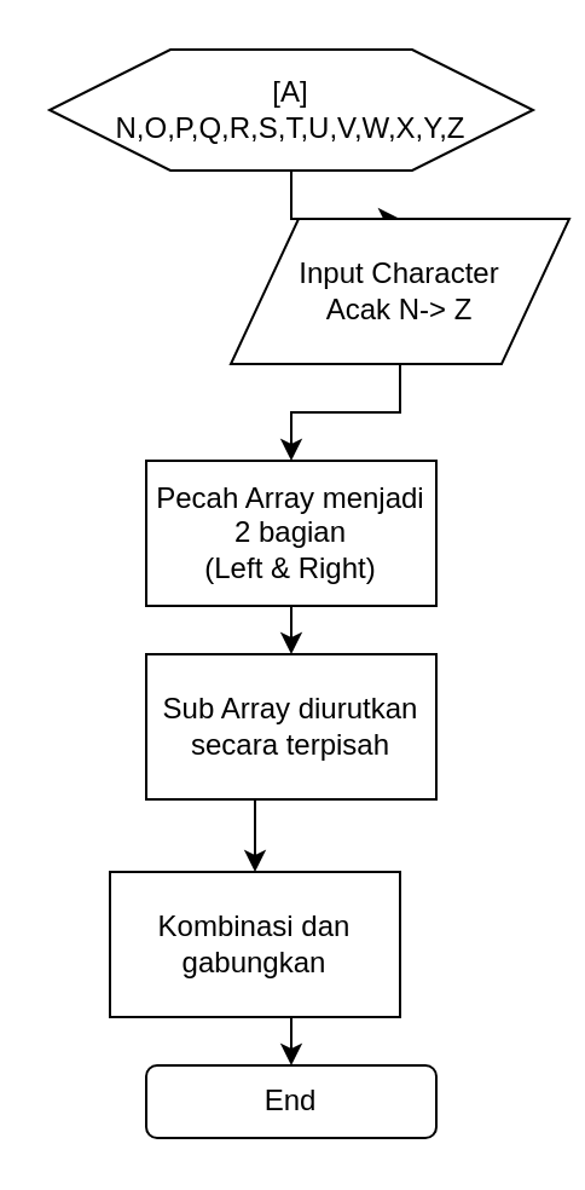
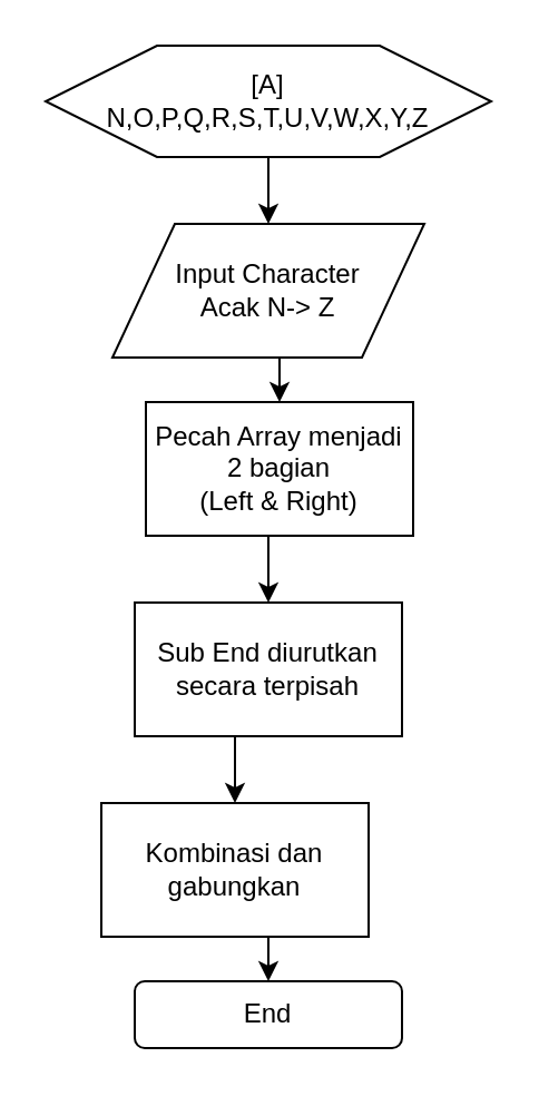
  <mxCell id="0" />
  <mxCell id="1" parent="0" />
  <mxCell id="2" style="edgeStyle=orthogonalEdgeStyle;rounded=0;orthogonalLoop=1;jettySize=auto;html=1;exitX=0.5;exitY=1;exitDx=0;exitDy=0;entryX=0.5;entryY=0;entryDx=0;entryDy=0;" parent="1" source="3" target="5" edge="1"><mxGeometry relative="1" as="geometry" /></mxCell>
  <mxCell id="3" value="&lt;div&gt;[A]&lt;/div&gt;&lt;div&gt;N,O,P,Q,R,S,T,U,V,W,X,Y,Z&lt;br&gt;&lt;/div&gt;" style="shape=hexagon;perimeter=hexagonPerimeter2;whiteSpace=wrap;html=1;strokeColor=#000000;" parent="1" vertex="1"><mxGeometry x="20" y="20" width="200" height="50" as="geometry" /></mxCell>
  <mxCell id="4" style="edgeStyle=orthogonalEdgeStyle;rounded=0;orthogonalLoop=1;jettySize=auto;html=1;exitX=0.5;exitY=1;exitDx=0;exitDy=0;entryX=0.5;entryY=0;entryDx=0;entryDy=0;" parent="1" source="5" target="7" edge="1"><mxGeometry relative="1" as="geometry" /></mxCell>
- <mxCell id="5" value="&lt;div&gt;Input Character&lt;/div&gt;&lt;div&gt;Acak N-&amp;gt; Z&lt;br&gt;&lt;/div&gt;" style="shape=parallelogram;perimeter=parallelogramPerimeter;whiteSpace=wrap;html=1;strokeColor=#000000;" parent="1" vertex="1"><mxGeometry x="95" y="90" width="140" height="60" as="geometry" /></mxCell>
+ <mxCell id="5" value="&lt;div&gt;Input Character&lt;/div&gt;&lt;div&gt;Acak N-&amp;gt; Z&lt;br&gt;&lt;/div&gt;" style="shape=parallelogram;perimeter=parallelogramPerimeter;whiteSpace=wrap;html=1;strokeColor=#000000;" parent="1" vertex="1"><mxGeometry x="50" y="100" width="140" height="60" as="geometry" /></mxCell>
  <mxCell id="6" style="edgeStyle=orthogonalEdgeStyle;rounded=0;orthogonalLoop=1;jettySize=auto;html=1;exitX=0.5;exitY=1;exitDx=0;exitDy=0;entryX=0.5;entryY=0;entryDx=0;entryDy=0;" parent="1" source="7" target="9" edge="1"><mxGeometry relative="1" as="geometry" /></mxCell>
- <mxCell id="7" value="&lt;div&gt;Pecah Array menjadi &lt;br&gt;&lt;/div&gt;&lt;div&gt;2 bagian&lt;/div&gt;&lt;div&gt;(Left &amp;amp; Right)&lt;br&gt;&lt;/div&gt;" style="rounded=0;whiteSpace=wrap;html=1;strokeColor=#000000;" parent="1" vertex="1"><mxGeometry x="60" y="190" width="120" height="60" as="geometry" /></mxCell>
+ <mxCell id="7" value="&lt;div&gt;Pecah Array menjadi &lt;br&gt;&lt;/div&gt;&lt;div&gt;2 bagian&lt;/div&gt;&lt;div&gt;(Left &amp;amp; Right)&lt;br&gt;&lt;/div&gt;" style="rounded=0;whiteSpace=wrap;html=1;strokeColor=#000000;" parent="1" vertex="1"><mxGeometry x="65" y="180" width="120" height="60" as="geometry" /></mxCell>
  <mxCell id="8" style="edgeStyle=orthogonalEdgeStyle;rounded=0;orthogonalLoop=1;jettySize=auto;html=1;exitX=0.5;exitY=1;exitDx=0;exitDy=0;entryX=0.5;entryY=0;entryDx=0;entryDy=0;" parent="1" source="9" target="11" edge="1"><mxGeometry relative="1" as="geometry" /></mxCell>
- <mxCell id="9" value="&lt;div&gt;Sub Array diurutkan&lt;/div&gt;&lt;div&gt;secara terpisah&lt;br&gt;&lt;/div&gt;" style="rounded=0;whiteSpace=wrap;html=1;strokeColor=#000000;" parent="1" vertex="1"><mxGeometry x="60" y="270" width="120" height="60" as="geometry" /></mxCell>
+ <mxCell id="9" value="&lt;div&gt;Sub End diurutkan&lt;/div&gt;&lt;div&gt;secara terpisah&lt;br&gt;&lt;/div&gt;" style="rounded=0;whiteSpace=wrap;html=1;strokeColor=#000000;" parent="1" vertex="1"><mxGeometry x="60" y="270" width="120" height="60" as="geometry" /></mxCell>
  <mxCell id="10" style="edgeStyle=orthogonalEdgeStyle;rounded=0;orthogonalLoop=1;jettySize=auto;html=1;exitX=0.5;exitY=1;exitDx=0;exitDy=0;entryX=0.5;entryY=0;entryDx=0;entryDy=0;" parent="1" source="11" target="12" edge="1"><mxGeometry relative="1" as="geometry" /></mxCell>
  <mxCell id="11" value="Kombinasi dan gabungkan" style="rounded=0;whiteSpace=wrap;html=1;strokeColor=#000000;" parent="1" vertex="1"><mxGeometry x="45" y="360" width="120" height="60" as="geometry" /></mxCell>
  <mxCell id="12" value="End" style="rounded=1;whiteSpace=wrap;html=1;strokeColor=#000000;" parent="1" vertex="1"><mxGeometry x="60" y="440" width="120" height="30" as="geometry" /></mxCell>
